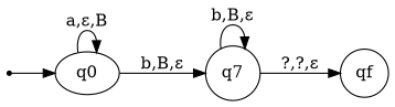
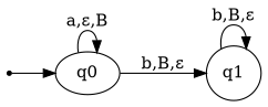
  digraph {
    rankdir=LR
    node [shape=circle]
    init [shape=point]
    q0 [shape=""]
-   q1 [label=q7]
-   qf
+   q1
    init -> q0
    q0 -> q0 [label="a,ε,B"]
    q0 -> q1 [label="b,B,ε"]
    q1 -> q1 [label="b,B,ε"]
-   q1 -> qf [label="?,?,ε"]
  }
